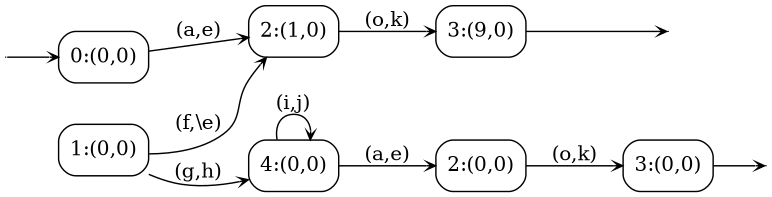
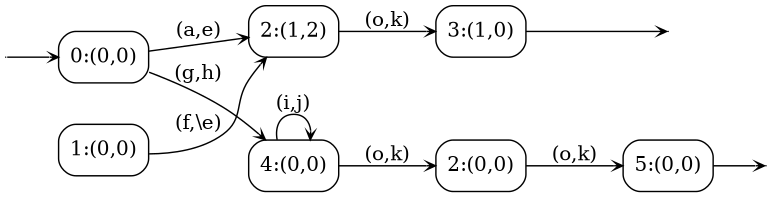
  digraph {
    rankdir=LR
    vcsn_context="lat<letterset<char_letters(afgilo)>, nullableset<letterset<char_letters(ehjkn)>>>, z"
    node [shape=box style=rounded]
    edge [arrowhead=vee arrowsize=.6]
    I0 [shape=point width=0 style=""]
    F5 [shape=point width=0 style=""]
    F6 [shape=point width=0 style=""]
    n4 [label="0:(0,0)" width=0.5]
    n5 [label="1:(0,0)" width=0.5]
-   n6 [label="2:(1,0)" width=0.5]
+   n6 [label="2:(1,2)" width=0.5]
    n7 [label="4:(0,0)" width=0.5]
    n8 [label="2:(0,0)" width=0.5]
-   n9 [label="3:(0,0)" width=0.5]
-   n10 [label="3:(9,0)" width=0.5]
+   n9 [label="5:(0,0)" width=0.5]
+   n10 [label="3:(1,0)" width=0.5]
    subgraph sub_1 {
      I0
      F5
      F6
    }
    subgraph sub_2 {
      n4
      n5
      n6
      n7
      n8
      n9
      n10
    }
    I0 -> n4
    n4 -> n6 [label="(a,e)"]
    n5 -> n6 [label="(f,\\e)"]
-   n5 -> n7 [label="(g,h)"]
+   n4 -> n7 [label="(g,h)"]
    n6 -> n10 [label="(o,k)"]
    n7 -> n7 [label="(i,j)"]
-   n7 -> n8 [label="(a,e)"]
+   n7 -> n8 [label="(o,k)"]
    n8 -> n9 [label="(o,k)"]
    n9 -> F5
    n10 -> F6
  }
